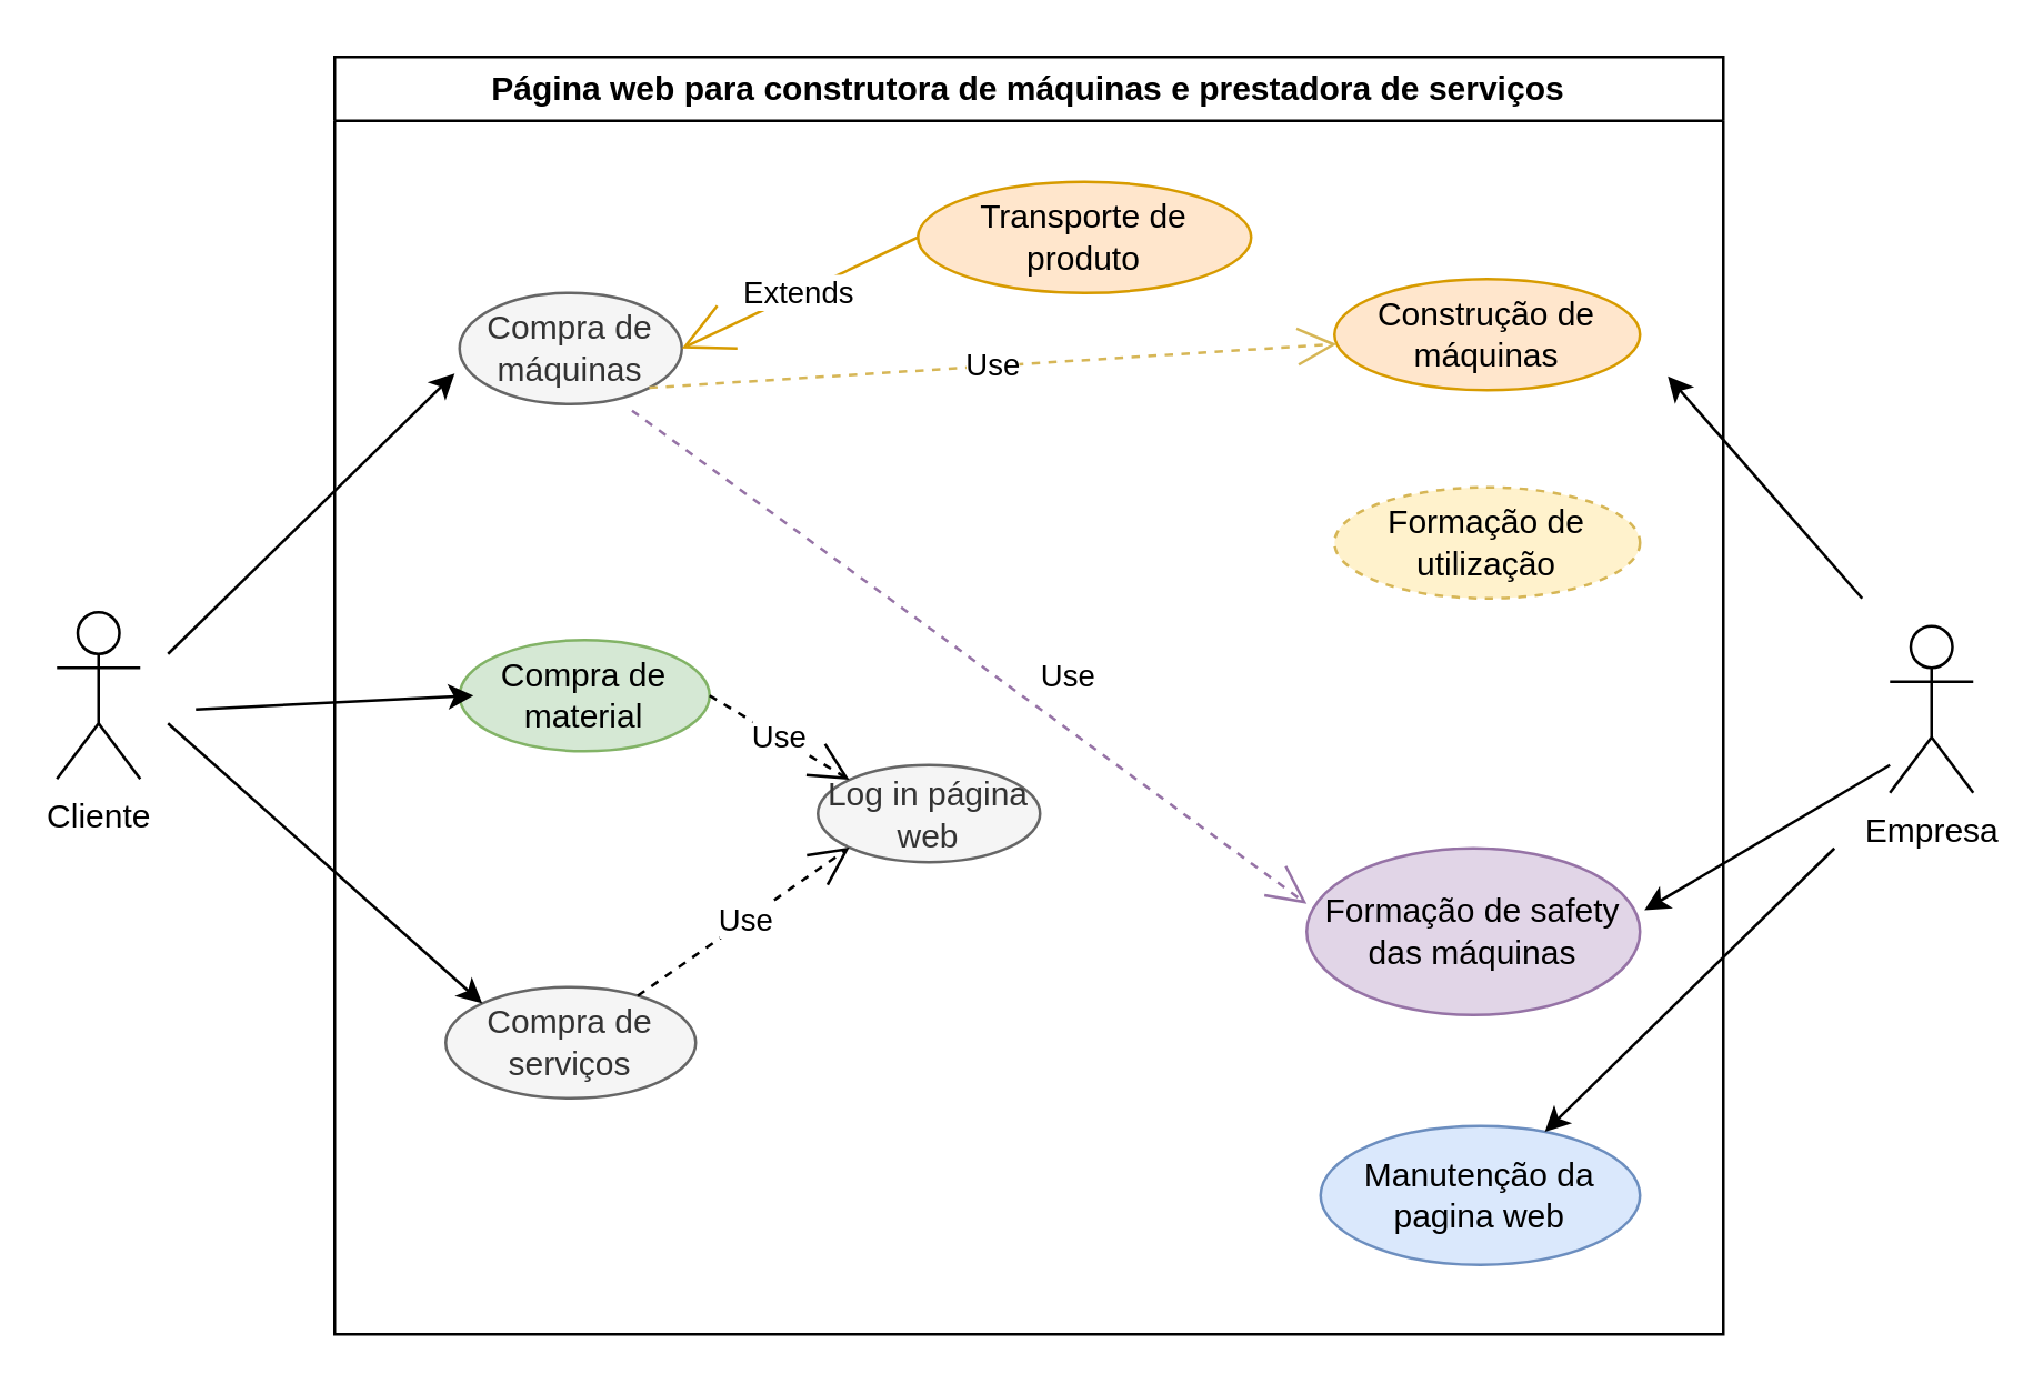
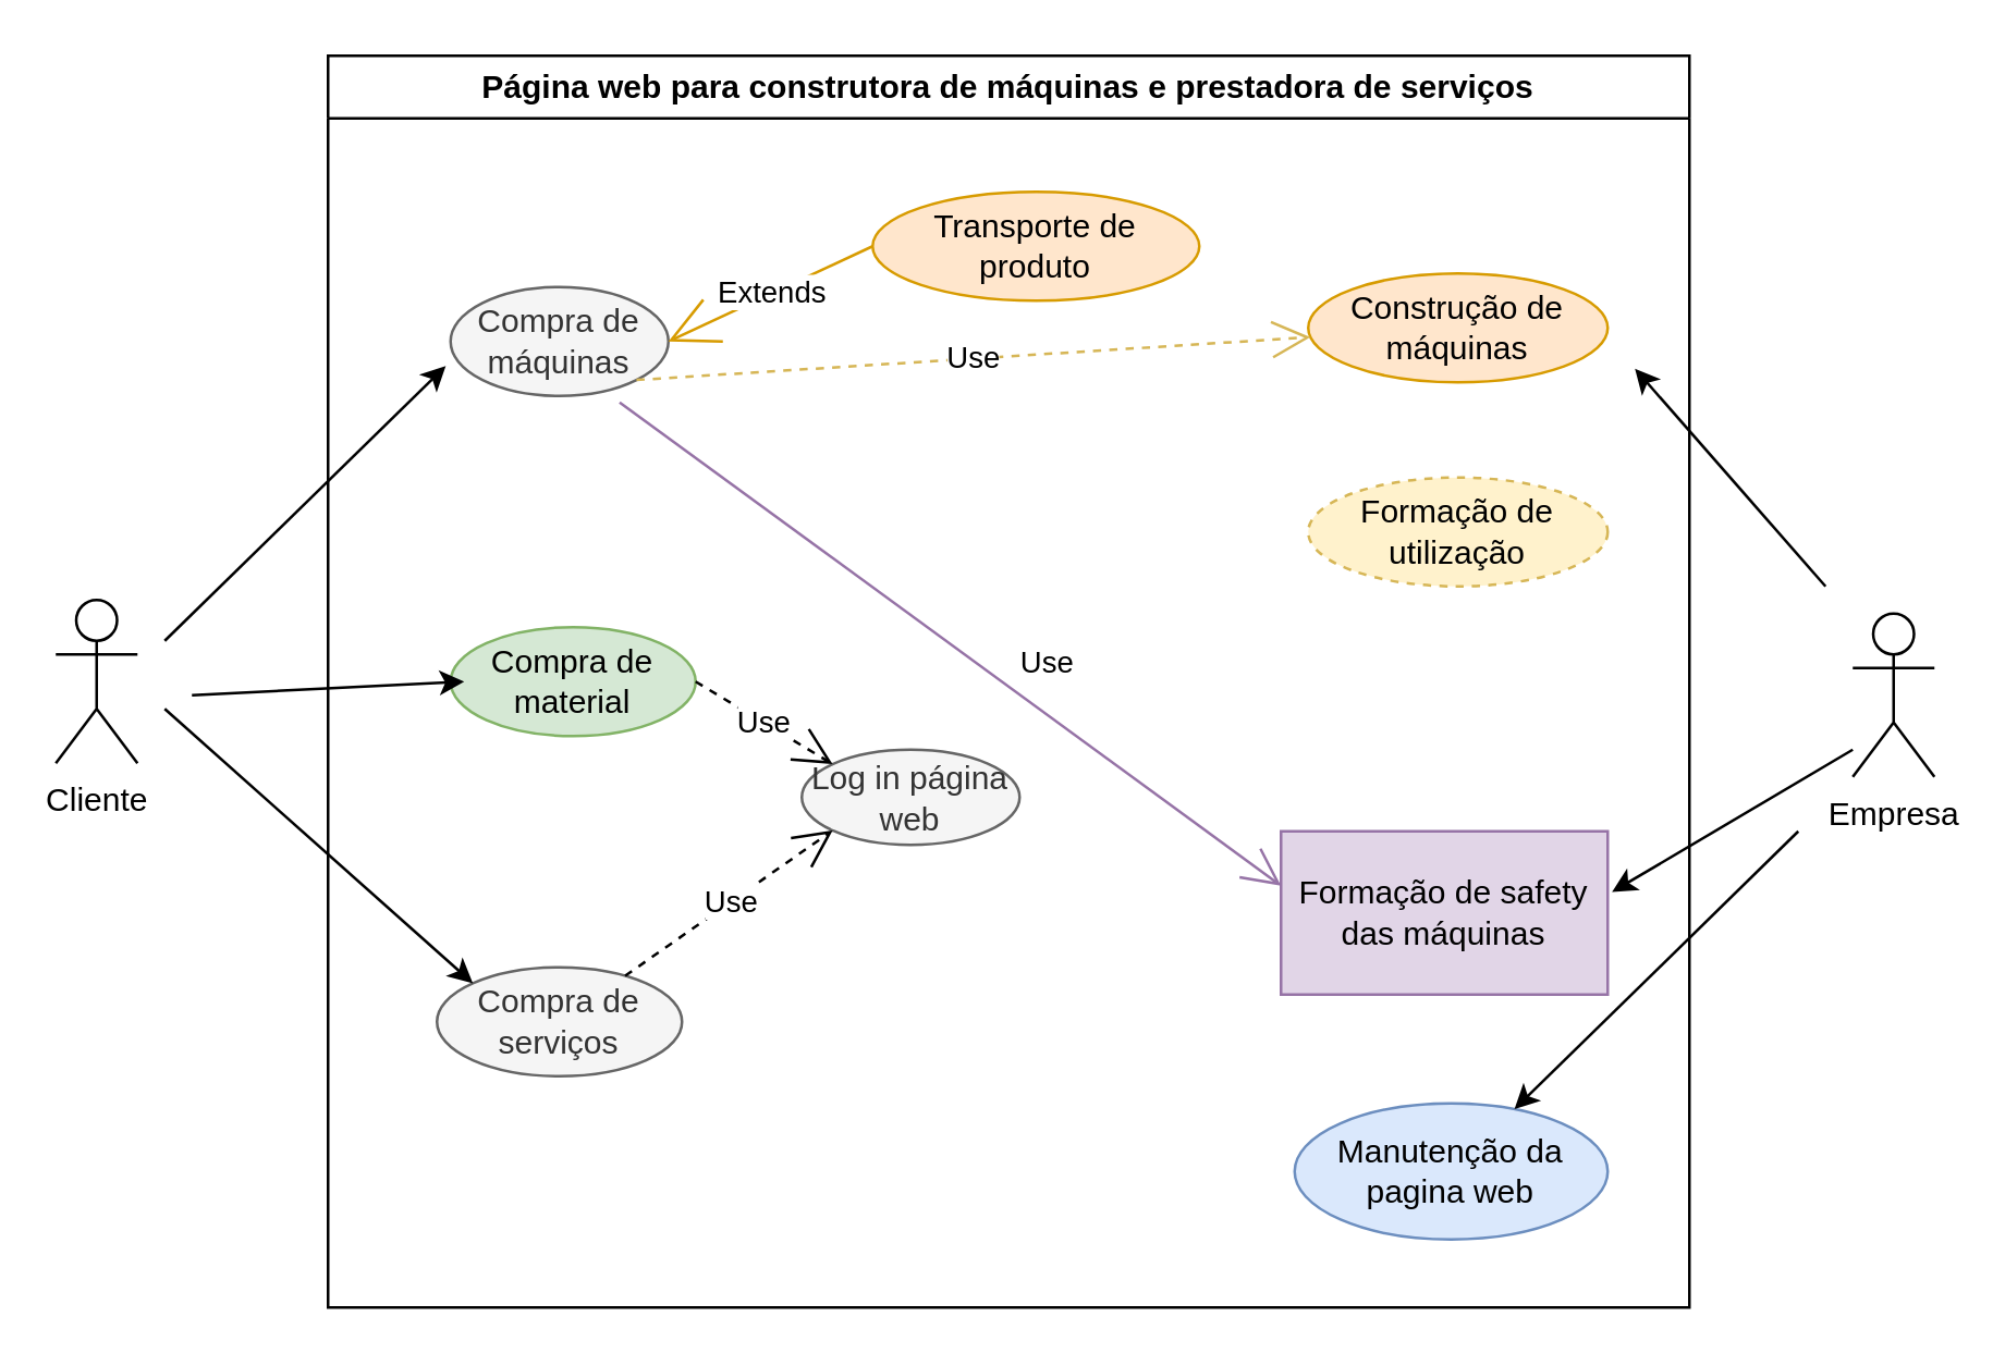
  <mxCell id="0" />
  <mxCell id="1" parent="0" />
  <mxCell id="2" value="Página web para construtora de máquinas e prestadora de serviços" style="swimlane;whiteSpace=wrap;html=1;" parent="1" vertex="1"><mxGeometry x="120" y="20" width="500" height="460" as="geometry" /></mxCell>
  <mxCell id="3" value="Construção de máquinas" style="ellipse;whiteSpace=wrap;html=1;fillColor=#ffe6cc;strokeColor=#d79b00;" parent="2" vertex="1"><mxGeometry x="360" y="80" width="110" height="40" as="geometry" /></mxCell>
  <mxCell id="4" value="Formação de utilização" style="ellipse;whiteSpace=wrap;html=1;fillColor=#fff2cc;strokeColor=#d6b656;dashed=1;" parent="2" vertex="1"><mxGeometry x="360" y="155" width="110" height="40" as="geometry" /></mxCell>
- <mxCell id="5" value="Formação de safety das máquinas" style="ellipse;whiteSpace=wrap;html=1;fillColor=#e1d5e7;strokeColor=#9673a6;" parent="2" vertex="1"><mxGeometry x="350" y="285" width="120" height="60" as="geometry" /></mxCell>
- <mxCell id="6" value="Transporte de produto" style="ellipse;whiteSpace=wrap;html=1;fillColor=#ffe6cc;strokeColor=#d79b00;" parent="2" vertex="1"><mxGeometry x="210" y="45" width="120" height="40" as="geometry" /></mxCell>
+ <mxCell id="5" value="Formação de safety das máquinas" style="whiteSpace=wrap;html=1;fillColor=#e1d5e7;strokeColor=#9673a6;rounded=0;" parent="2" vertex="1"><mxGeometry x="350" y="285" width="120" height="60" as="geometry" /></mxCell>
+ <mxCell id="6" value="Transporte de produto" style="ellipse;whiteSpace=wrap;html=1;fillColor=#ffe6cc;strokeColor=#d79b00;" parent="2" vertex="1"><mxGeometry x="200" y="50" width="120" height="40" as="geometry" /></mxCell>
  <mxCell id="7" value="Manutenção da pagina web" style="ellipse;whiteSpace=wrap;html=1;fillColor=#dae8fc;strokeColor=#6c8ebf;" parent="2" vertex="1"><mxGeometry x="355" y="385" width="115" height="50" as="geometry" /></mxCell>
  <mxCell id="8" value="Compra de serviços" style="ellipse;whiteSpace=wrap;html=1;fillColor=#f5f5f5;fontColor=#333333;strokeColor=#666666;" parent="2" vertex="1"><mxGeometry x="40" y="335" width="90" height="40" as="geometry" /></mxCell>
  <mxCell id="9" value="Compra de máquinas" style="ellipse;whiteSpace=wrap;html=1;fillColor=#f5f5f5;fontColor=#333333;strokeColor=#666666;" parent="2" vertex="1"><mxGeometry x="45" y="85" width="80" height="40" as="geometry" /></mxCell>
  <mxCell id="10" value="Compra de material" style="ellipse;whiteSpace=wrap;html=1;fillColor=#d5e8d4;strokeColor=#82b366;" parent="2" vertex="1"><mxGeometry x="45" y="210" width="90" height="40" as="geometry" /></mxCell>
  <mxCell id="11" value="Log in página web" style="ellipse;whiteSpace=wrap;html=1;fillColor=#f5f5f5;fontColor=#333333;strokeColor=#666666;" parent="2" vertex="1"><mxGeometry x="174" y="255" width="80" height="35" as="geometry" /></mxCell>
  <mxCell id="12" value="Extends" style="endArrow=open;endSize=16;endFill=0;html=1;rounded=0;exitX=0;exitY=0.5;exitDx=0;exitDy=0;entryX=1;entryY=0.5;entryDx=0;entryDy=0;fillColor=#ffe6cc;strokeColor=#d79b00;" parent="2" source="6" target="9" edge="1"><mxGeometry width="160" relative="1" as="geometry"><mxPoint x="140" y="160" as="sourcePoint" /><mxPoint x="280" y="230" as="targetPoint" /></mxGeometry></mxCell>
  <mxCell id="13" value="Use" style="endArrow=open;endSize=12;dashed=1;html=1;rounded=0;entryX=0;entryY=1;entryDx=0;entryDy=0;" parent="2" source="8" target="11" edge="1"><mxGeometry width="160" relative="1" as="geometry"><mxPoint x="120" y="230" as="sourcePoint" /><mxPoint x="160" y="285" as="targetPoint" /></mxGeometry></mxCell>
- <mxCell id="14" value="Use" style="endArrow=open;endSize=12;dashed=1;html=1;rounded=0;entryX=0;entryY=0.333;entryDx=0;entryDy=0;fillColor=#e1d5e7;strokeColor=#9673a6;entryPerimeter=0;exitX=0.776;exitY=1.059;exitDx=0;exitDy=0;exitPerimeter=0;" parent="2" source="9" target="5" edge="1"><mxGeometry x="0.219" y="15" width="160" relative="1" as="geometry"><mxPoint x="160" y="195" as="sourcePoint" /><mxPoint x="150.004" y="90.002" as="targetPoint" /><mxPoint as="offset" /></mxGeometry></mxCell>
+ <mxCell id="14" value="Use" style="endArrow=open;endSize=12;dashed=0;html=1;rounded=0;entryX=0;entryY=0.333;entryDx=0;entryDy=0;fillColor=#e1d5e7;strokeColor=#9673a6;entryPerimeter=0;exitX=0.776;exitY=1.059;exitDx=0;exitDy=0;exitPerimeter=0;" parent="2" source="9" target="5" edge="1"><mxGeometry x="0.219" y="15" width="160" relative="1" as="geometry"><mxPoint x="160" y="195" as="sourcePoint" /><mxPoint x="150.004" y="90.002" as="targetPoint" /><mxPoint as="offset" /></mxGeometry></mxCell>
  <mxCell id="15" value="Use" style="endArrow=open;endSize=12;dashed=1;html=1;rounded=0;fillColor=#fff2cc;strokeColor=#d6b656;exitX=1;exitY=1;exitDx=0;exitDy=0;" parent="2" source="9" target="3" edge="1"><mxGeometry width="160" relative="1" as="geometry"><mxPoint x="300" y="119" as="sourcePoint" /><mxPoint x="320" y="230" as="targetPoint" /></mxGeometry></mxCell>
  <mxCell id="16" value="Use" style="endArrow=open;endSize=12;dashed=1;html=1;rounded=0;entryX=0;entryY=0;entryDx=0;entryDy=0;exitX=1;exitY=0.5;exitDx=0;exitDy=0;" edge="1" parent="2" source="10" target="11"><mxGeometry width="160" relative="1" as="geometry"><mxPoint x="119" y="348" as="sourcePoint" /><mxPoint x="195" y="295" as="targetPoint" /></mxGeometry></mxCell>
  <mxCell id="17" style="rounded=0;orthogonalLoop=1;jettySize=auto;html=1;" edge="1" parent="1"><mxGeometry relative="1" as="geometry"><mxPoint x="170" y="250" as="targetPoint" /><mxPoint x="70" y="255" as="sourcePoint" /></mxGeometry></mxCell>
  <mxCell id="18" value="Cliente" style="shape=umlActor;verticalLabelPosition=bottom;verticalAlign=top;html=1;outlineConnect=0;" parent="1" vertex="1"><mxGeometry x="20" y="220" width="30" height="60" as="geometry" /></mxCell>
  <mxCell id="19" value="Empresa" style="shape=umlActor;verticalLabelPosition=bottom;verticalAlign=top;html=1;outlineConnect=0;" parent="1" vertex="1"><mxGeometry x="680" y="225" width="30" height="60" as="geometry" /></mxCell>
  <mxCell id="20" style="rounded=0;orthogonalLoop=1;jettySize=auto;html=1;entryX=0;entryY=0;entryDx=0;entryDy=0;" edge="1" parent="1" target="8"><mxGeometry relative="1" as="geometry"><mxPoint x="180" y="260" as="targetPoint" /><mxPoint x="60" y="260" as="sourcePoint" /></mxGeometry></mxCell>
  <mxCell id="21" style="rounded=0;orthogonalLoop=1;jettySize=auto;html=1;entryX=-0.022;entryY=0.725;entryDx=0;entryDy=0;entryPerimeter=0;" edge="1" parent="1" target="9"><mxGeometry relative="1" as="geometry"><mxPoint x="193" y="371" as="targetPoint" /><mxPoint x="60" y="235" as="sourcePoint" /></mxGeometry></mxCell>
  <mxCell id="22" style="rounded=0;orthogonalLoop=1;jettySize=auto;html=1;entryX=1.013;entryY=0.372;entryDx=0;entryDy=0;entryPerimeter=0;" edge="1" parent="1" target="5"><mxGeometry relative="1" as="geometry"><mxPoint x="680" y="275" as="sourcePoint" /><mxPoint x="600" y="265" as="targetPoint" /></mxGeometry></mxCell>
  <mxCell id="23" style="rounded=0;orthogonalLoop=1;jettySize=auto;html=1;" edge="1" parent="1" target="7"><mxGeometry relative="1" as="geometry"><mxPoint x="660" y="305" as="sourcePoint" /><mxPoint x="602" y="337" as="targetPoint" /></mxGeometry></mxCell>
  <mxCell id="24" style="rounded=0;orthogonalLoop=1;jettySize=auto;html=1;" edge="1" parent="1"><mxGeometry relative="1" as="geometry"><mxPoint x="670" y="215" as="sourcePoint" /><mxPoint x="600" y="135" as="targetPoint" /></mxGeometry></mxCell>
